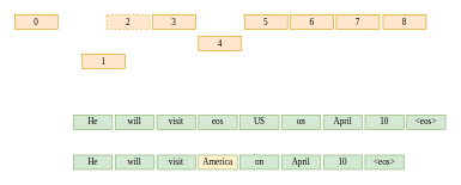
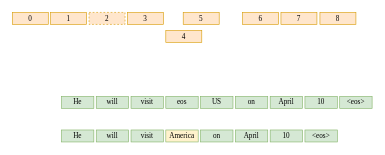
  <mxCell id="0" />
  <mxCell id="1" parent="0" />
  <mxCell id="2" value="&lt;font face=&quot;Times New Roman&quot;&gt;America&lt;/font&gt;" style="rounded=0;whiteSpace=wrap;html=1;fillColor=#fff2cc;strokeColor=#82b366;" vertex="1" parent="1"><mxGeometry x="276" y="216" width="54" height="20" as="geometry" /></mxCell>
  <mxCell id="3" value="&lt;font face=&quot;Times New Roman&quot;&gt;0&lt;/font&gt;" style="rounded=0;whiteSpace=wrap;html=1;fillColor=#ffe6cc;strokeColor=#d79b00;" vertex="1" parent="1"><mxGeometry x="20" y="20" width="60" height="20" as="geometry" /></mxCell>
- <mxCell id="4" value="&lt;font face=&quot;Times New Roman&quot;&gt;1&lt;/font&gt;" style="rounded=0;whiteSpace=wrap;html=1;fillColor=#ffe6cc;strokeColor=#d79b00;" vertex="1" parent="1"><mxGeometry x="114" y="75" width="60" height="20" as="geometry" /></mxCell>
+ <mxCell id="4" value="&lt;font face=&quot;Times New Roman&quot;&gt;1&lt;/font&gt;" style="rounded=0;whiteSpace=wrap;html=1;fillColor=#ffe6cc;strokeColor=#d79b00;" vertex="1" parent="1"><mxGeometry x="84" y="20" width="60" height="20" as="geometry" /></mxCell>
  <mxCell id="5" value="&lt;font face=&quot;Times New Roman&quot;&gt;2&lt;/font&gt;" style="rounded=0;whiteSpace=wrap;html=1;fillColor=#ffe6cc;strokeColor=#d79b00;dashed=1;" vertex="1" parent="1"><mxGeometry x="148" y="20" width="60" height="20" as="geometry" /></mxCell>
  <mxCell id="6" value="&lt;font face=&quot;Times New Roman&quot;&gt;3&lt;/font&gt;" style="rounded=0;whiteSpace=wrap;html=1;fillColor=#ffe6cc;strokeColor=#d79b00;" vertex="1" parent="1"><mxGeometry x="212" y="20" width="60" height="20" as="geometry" /></mxCell>
  <mxCell id="7" value="&lt;font face=&quot;Times New Roman&quot;&gt;4&lt;/font&gt;" style="rounded=0;whiteSpace=wrap;html=1;fillColor=#ffe6cc;strokeColor=#d79b00;" vertex="1" parent="1"><mxGeometry x="276" y="50" width="60" height="20" as="geometry" /></mxCell>
- <mxCell id="8" value="&lt;font face=&quot;Times New Roman&quot;&gt;5&lt;/font&gt;" style="rounded=0;whiteSpace=wrap;html=1;fillColor=#ffe6cc;strokeColor=#d79b00;" vertex="1" parent="1"><mxGeometry x="340" y="20" width="60" height="20" as="geometry" /></mxCell>
+ <mxCell id="8" value="&lt;font face=&quot;Times New Roman&quot;&gt;5&lt;/font&gt;" style="rounded=0;whiteSpace=wrap;html=1;fillColor=#ffe6cc;strokeColor=#d79b00;" vertex="1" parent="1"><mxGeometry x="305" y="20" width="60" height="20" as="geometry" /></mxCell>
  <mxCell id="9" value="&lt;font face=&quot;Times New Roman&quot;&gt;6&lt;/font&gt;" style="rounded=0;whiteSpace=wrap;html=1;fillColor=#ffe6cc;strokeColor=#d79b00;" vertex="1" parent="1"><mxGeometry x="404" y="20" width="60" height="20" as="geometry" /></mxCell>
  <mxCell id="10" value="&lt;font face=&quot;Times New Roman&quot;&gt;7&lt;/font&gt;" style="rounded=0;whiteSpace=wrap;html=1;fillColor=#ffe6cc;strokeColor=#d79b00;" vertex="1" parent="1"><mxGeometry x="468" y="20" width="60" height="20" as="geometry" /></mxCell>
  <mxCell id="11" value="&lt;font face=&quot;Times New Roman&quot;&gt;8&lt;/font&gt;" style="rounded=0;whiteSpace=wrap;html=1;fillColor=#ffe6cc;strokeColor=#d79b00;" vertex="1" parent="1"><mxGeometry x="533" y="20" width="60" height="20" as="geometry" /></mxCell>
  <mxCell id="12" value="&lt;font face=&quot;Times New Roman&quot;&gt;visit&lt;/font&gt;" style="rounded=0;whiteSpace=wrap;html=1;fillColor=#d5e8d4;strokeColor=#82b366;" vertex="1" parent="1"><mxGeometry x="218" y="216" width="54" height="20" as="geometry" /></mxCell>
  <mxCell id="13" value="&lt;font face=&quot;Times New Roman&quot;&gt;will&lt;/font&gt;" style="rounded=0;whiteSpace=wrap;html=1;fillColor=#d5e8d4;strokeColor=#82b366;" vertex="1" parent="1"><mxGeometry x="160" y="216" width="54" height="20" as="geometry" /></mxCell>
  <mxCell id="14" value="&lt;font face=&quot;Times New Roman&quot;&gt;He&lt;/font&gt;" style="rounded=0;whiteSpace=wrap;html=1;fillColor=#d5e8d4;strokeColor=#82b366;" vertex="1" parent="1"><mxGeometry x="102" y="216" width="54" height="20" as="geometry" /></mxCell>
  <mxCell id="15" value="&lt;font face=&quot;Times New Roman&quot;&gt;&amp;lt;eos&amp;gt;&lt;/font&gt;" style="rounded=0;whiteSpace=wrap;html=1;fillColor=#d5e8d4;strokeColor=#82b366;" vertex="1" parent="1"><mxGeometry x="508" y="216" width="54" height="20" as="geometry" /></mxCell>
  <mxCell id="16" value="&lt;font face=&quot;Times New Roman&quot;&gt;10&lt;/font&gt;" style="rounded=0;whiteSpace=wrap;html=1;fillColor=#d5e8d4;strokeColor=#82b366;" vertex="1" parent="1"><mxGeometry x="450" y="216" width="54" height="20" as="geometry" /></mxCell>
  <mxCell id="17" value="&lt;font face=&quot;Times New Roman&quot;&gt;April&lt;/font&gt;" style="rounded=0;whiteSpace=wrap;html=1;fillColor=#d5e8d4;strokeColor=#82b366;" vertex="1" parent="1"><mxGeometry x="392" y="216" width="54" height="20" as="geometry" /></mxCell>
  <mxCell id="18" value="&lt;font face=&quot;Times New Roman&quot;&gt;on&lt;/font&gt;" style="rounded=0;whiteSpace=wrap;html=1;fillColor=#d5e8d4;strokeColor=#82b366;" vertex="1" parent="1"><mxGeometry x="334" y="216" width="54" height="20" as="geometry" /></mxCell>
  <mxCell id="19" value="&lt;font face=&quot;Times New Roman&quot;&gt;eos&lt;/font&gt;" style="rounded=0;whiteSpace=wrap;html=1;fillColor=#d5e8d4;strokeColor=#82b366;" vertex="1" parent="1"><mxGeometry x="276" y="160" width="54" height="20" as="geometry" /></mxCell>
  <mxCell id="20" value="&lt;font face=&quot;Times New Roman&quot;&gt;visit&lt;/font&gt;" style="rounded=0;whiteSpace=wrap;html=1;fillColor=#d5e8d4;strokeColor=#82b366;" vertex="1" parent="1"><mxGeometry x="218" y="160" width="54" height="20" as="geometry" /></mxCell>
  <mxCell id="21" value="&lt;font face=&quot;Times New Roman&quot;&gt;will&lt;/font&gt;" style="rounded=0;whiteSpace=wrap;html=1;fillColor=#d5e8d4;strokeColor=#82b366;" vertex="1" parent="1"><mxGeometry x="160" y="160" width="54" height="20" as="geometry" /></mxCell>
  <mxCell id="22" value="&lt;font face=&quot;Times New Roman&quot;&gt;He&lt;/font&gt;" style="rounded=0;whiteSpace=wrap;html=1;fillColor=#d5e8d4;strokeColor=#82b366;" vertex="1" parent="1"><mxGeometry x="102" y="160" width="54" height="20" as="geometry" /></mxCell>
  <mxCell id="23" value="&lt;font face=&quot;Times New Roman&quot;&gt;10&lt;/font&gt;" style="rounded=0;whiteSpace=wrap;html=1;fillColor=#d5e8d4;strokeColor=#82b366;" vertex="1" parent="1"><mxGeometry x="508" y="160" width="54" height="20" as="geometry" /></mxCell>
  <mxCell id="24" value="&lt;span style=&quot;font-family: &amp;#34;times new roman&amp;#34;&quot;&gt;April&lt;/span&gt;" style="rounded=0;whiteSpace=wrap;html=1;fillColor=#d5e8d4;strokeColor=#82b366;" vertex="1" parent="1"><mxGeometry x="450" y="160" width="54" height="20" as="geometry" /></mxCell>
  <mxCell id="25" value="&lt;font face=&quot;Times New Roman&quot;&gt;on&lt;/font&gt;" style="rounded=0;whiteSpace=wrap;html=1;fillColor=#d5e8d4;strokeColor=#82b366;" vertex="1" parent="1"><mxGeometry x="392" y="160" width="54" height="20" as="geometry" /></mxCell>
  <mxCell id="26" value="&lt;font face=&quot;Times New Roman&quot;&gt;US&lt;/font&gt;" style="rounded=0;whiteSpace=wrap;html=1;fillColor=#d5e8d4;strokeColor=#82b366;" vertex="1" parent="1"><mxGeometry x="334" y="160" width="54" height="20" as="geometry" /></mxCell>
  <mxCell id="27" value="&lt;font face=&quot;Times New Roman&quot;&gt;&amp;lt;eos&amp;gt;&lt;/font&gt;" style="rounded=0;whiteSpace=wrap;html=1;fillColor=#d5e8d4;strokeColor=#82b366;" vertex="1" parent="1"><mxGeometry x="566" y="160" width="54" height="20" as="geometry" /></mxCell>
